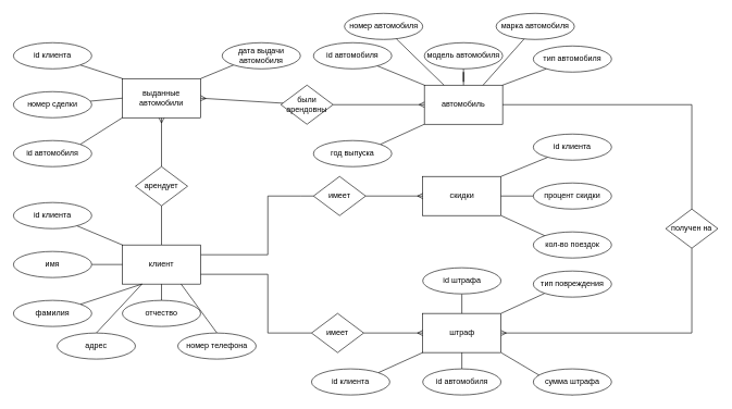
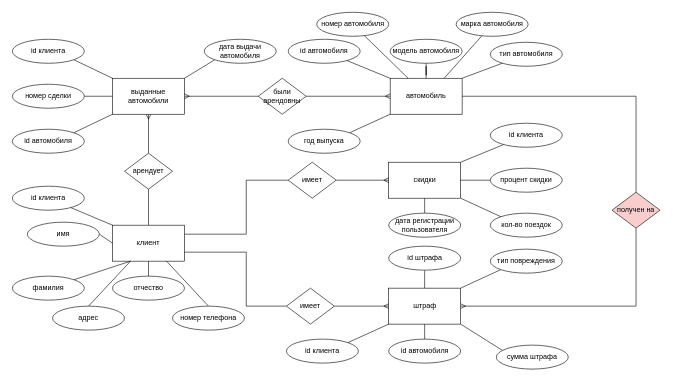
  <mxCell id="0" />
  <mxCell id="1" parent="0" />
  <mxCell id="2" style="edgeStyle=none;rounded=0;orthogonalLoop=1;jettySize=auto;html=1;exitX=0.5;exitY=1;exitDx=0;exitDy=0;entryX=0.5;entryY=0;entryDx=0;entryDy=0;endArrow=none;endFill=0;startArrow=ERmany;startFill=0;labelBackgroundColor=none;fontColor=default;" parent="1" source="9" target="28" edge="1"><mxGeometry relative="1" as="geometry" /></mxCell>
  <mxCell id="3" value="автомобиль" style="rounded=0;whiteSpace=wrap;html=1;labelBackgroundColor=none;" parent="1" vertex="1"><mxGeometry x="650" y="130" width="120" height="60" as="geometry" /></mxCell>
  <mxCell id="4" style="edgeStyle=none;rounded=0;orthogonalLoop=1;jettySize=auto;html=1;exitX=0.5;exitY=0;exitDx=0;exitDy=0;entryX=0.5;entryY=1;entryDx=0;entryDy=0;startArrow=none;startFill=0;endArrow=none;endFill=0;labelBackgroundColor=none;fontColor=default;" parent="1" source="6" target="28" edge="1"><mxGeometry relative="1" as="geometry" /></mxCell>
  <mxCell id="5" style="edgeStyle=orthogonalEdgeStyle;rounded=0;orthogonalLoop=1;jettySize=auto;html=1;exitX=1;exitY=0.25;exitDx=0;exitDy=0;entryX=0;entryY=0.5;entryDx=0;entryDy=0;startArrow=none;startFill=0;endArrow=none;endFill=0;labelBackgroundColor=none;fontColor=default;" parent="1" source="6" target="48" edge="1"><mxGeometry relative="1" as="geometry"><Array as="points"><mxPoint x="410" y="390" /><mxPoint x="410" y="300" /><mxPoint x="460" y="300" /></Array></mxGeometry></mxCell>
  <mxCell id="6" value="клиент " style="rounded=0;whiteSpace=wrap;html=1;labelBackgroundColor=none;" parent="1" vertex="1"><mxGeometry x="187" y="375" width="120" height="60" as="geometry" /></mxCell>
  <mxCell id="7" value="скидки" style="rounded=0;whiteSpace=wrap;html=1;labelBackgroundColor=none;" parent="1" vertex="1"><mxGeometry x="647.5" y="270" width="120" height="60" as="geometry" /></mxCell>
  <mxCell id="8" style="edgeStyle=none;rounded=0;orthogonalLoop=1;jettySize=auto;html=1;exitX=0;exitY=0;exitDx=0;exitDy=0;entryX=1;entryY=1;entryDx=0;entryDy=0;endArrow=none;endFill=0;" parent="1" source="9" target="46" edge="1"><mxGeometry relative="1" as="geometry" /></mxCell>
- <mxCell id="9" value="выданные автомобили" style="rounded=0;whiteSpace=wrap;html=1;labelBackgroundColor=none;" parent="1" vertex="1"><mxGeometry x="187" y="120" width="120" height="60" as="geometry" /></mxCell>
+ <mxCell id="9" value="выданные автомобили" style="rounded=0;whiteSpace=wrap;html=1;labelBackgroundColor=none;" parent="1" vertex="1"><mxGeometry x="187" y="130" width="120" height="60" as="geometry" /></mxCell>
  <mxCell id="10" style="rounded=0;orthogonalLoop=1;jettySize=auto;html=1;entryX=0;entryY=0;entryDx=0;entryDy=0;endArrow=none;endFill=0;labelBackgroundColor=none;fontColor=default;" parent="1" source="11" target="3" edge="1"><mxGeometry relative="1" as="geometry" /></mxCell>
  <mxCell id="11" value="id автомобиля" style="ellipse;whiteSpace=wrap;html=1;labelBackgroundColor=none;" parent="1" vertex="1"><mxGeometry x="480" y="65" width="120" height="40" as="geometry" /></mxCell>
  <mxCell id="12" style="rounded=0;orthogonalLoop=1;jettySize=auto;html=1;entryX=0.75;entryY=0;entryDx=0;entryDy=0;endArrow=none;endFill=0;labelBackgroundColor=none;fontColor=default;" parent="1" source="13" target="3" edge="1"><mxGeometry relative="1" as="geometry" /></mxCell>
  <mxCell id="13" value="марка автомобиля" style="ellipse;whiteSpace=wrap;html=1;labelBackgroundColor=none;" parent="1" vertex="1"><mxGeometry x="760" y="20" width="120" height="40" as="geometry" /></mxCell>
  <mxCell id="14" style="edgeStyle=orthogonalEdgeStyle;rounded=0;orthogonalLoop=1;jettySize=auto;html=1;entryX=0.5;entryY=0;entryDx=0;entryDy=0;endArrow=none;endFill=0;labelBackgroundColor=none;fontColor=default;" parent="1" source="15" target="3" edge="1"><mxGeometry relative="1" as="geometry" /></mxCell>
  <mxCell id="15" value="модель автомобиля" style="ellipse;whiteSpace=wrap;html=1;labelBackgroundColor=none;" parent="1" vertex="1"><mxGeometry x="650" y="65" width="120" height="40" as="geometry" /></mxCell>
  <mxCell id="16" style="rounded=0;orthogonalLoop=1;jettySize=auto;html=1;entryX=1;entryY=0;entryDx=0;entryDy=0;endArrow=none;endFill=0;labelBackgroundColor=none;fontColor=default;" parent="1" source="17" target="3" edge="1"><mxGeometry relative="1" as="geometry" /></mxCell>
  <mxCell id="17" value="тип автомобиля" style="ellipse;whiteSpace=wrap;html=1;labelBackgroundColor=none;" parent="1" vertex="1"><mxGeometry x="817" y="70" width="120" height="40" as="geometry" /></mxCell>
  <mxCell id="18" style="edgeStyle=none;rounded=0;orthogonalLoop=1;jettySize=auto;html=1;entryX=0.25;entryY=0;entryDx=0;entryDy=0;endArrow=none;endFill=0;labelBackgroundColor=none;fontColor=default;" parent="1" source="19" target="3" edge="1"><mxGeometry relative="1" as="geometry" /></mxCell>
  <mxCell id="19" value="номер автомобиля" style="ellipse;whiteSpace=wrap;html=1;labelBackgroundColor=none;" parent="1" vertex="1"><mxGeometry x="527.5" y="20" width="120" height="40" as="geometry" /></mxCell>
  <mxCell id="20" style="edgeStyle=none;rounded=0;orthogonalLoop=1;jettySize=auto;html=1;entryX=0;entryY=0.5;entryDx=0;entryDy=0;endArrow=none;endFill=0;labelBackgroundColor=none;fontColor=default;exitX=1;exitY=0.5;exitDx=0;exitDy=0;" parent="1" source="25" target="6" edge="1"><mxGeometry relative="1" as="geometry"><mxPoint x="130" y="415" as="sourcePoint" /></mxGeometry></mxCell>
  <mxCell id="21" style="edgeStyle=none;rounded=0;orthogonalLoop=1;jettySize=auto;html=1;exitX=0.5;exitY=0;exitDx=0;exitDy=0;entryX=0.5;entryY=1;entryDx=0;entryDy=0;endArrow=none;endFill=0;" parent="1" source="22" target="6" edge="1"><mxGeometry relative="1" as="geometry" /></mxCell>
  <mxCell id="22" value="отчество" style="ellipse;whiteSpace=wrap;html=1;labelBackgroundColor=none;" parent="1" vertex="1"><mxGeometry x="187" y="460" width="120" height="40" as="geometry" /></mxCell>
  <mxCell id="23" style="rounded=0;orthogonalLoop=1;jettySize=auto;html=1;entryX=0;entryY=0;entryDx=0;entryDy=0;endArrow=none;endFill=0;labelBackgroundColor=none;fontColor=default;" parent="1" source="24" target="6" edge="1"><mxGeometry relative="1" as="geometry"><mxPoint x="240" y="635" as="targetPoint" /></mxGeometry></mxCell>
  <mxCell id="24" value="id клиента" style="ellipse;whiteSpace=wrap;html=1;labelBackgroundColor=none;" parent="1" vertex="1"><mxGeometry x="20" y="310" width="120" height="40" as="geometry" /></mxCell>
- <mxCell id="25" value="имя" style="ellipse;whiteSpace=wrap;html=1;labelBackgroundColor=none;" parent="1" vertex="1"><mxGeometry x="20" y="385" width="120" height="40" as="geometry" /></mxCell>
+ <mxCell id="25" value="имя" style="ellipse;whiteSpace=wrap;html=1;labelBackgroundColor=none;" parent="1" vertex="1"><mxGeometry x="45" y="370" width="120" height="40" as="geometry" /></mxCell>
  <mxCell id="26" style="edgeStyle=none;rounded=0;orthogonalLoop=1;jettySize=auto;html=1;entryX=0.25;entryY=1;entryDx=0;entryDy=0;endArrow=none;endFill=0;labelBackgroundColor=none;fontColor=default;" parent="1" source="27" target="6" edge="1"><mxGeometry relative="1" as="geometry"><mxPoint x="210" y="635" as="targetPoint" /></mxGeometry></mxCell>
  <mxCell id="27" value="фамилия" style="ellipse;whiteSpace=wrap;html=1;labelBackgroundColor=none;" parent="1" vertex="1"><mxGeometry x="20" y="460" width="120" height="40" as="geometry" /></mxCell>
  <mxCell id="28" value="арендует" style="rhombus;whiteSpace=wrap;html=1;labelBackgroundColor=none;" parent="1" vertex="1"><mxGeometry x="207" y="255" width="80" height="60" as="geometry" /></mxCell>
  <mxCell id="29" style="edgeStyle=none;rounded=0;orthogonalLoop=1;jettySize=auto;html=1;exitX=0;exitY=0;exitDx=0;exitDy=0;entryX=1;entryY=1;entryDx=0;entryDy=0;endArrow=none;endFill=0;labelBackgroundColor=none;fontColor=default;" parent="1" source="30" target="7" edge="1"><mxGeometry relative="1" as="geometry" /></mxCell>
  <mxCell id="30" value="кол-во поездок" style="ellipse;whiteSpace=wrap;html=1;labelBackgroundColor=none;" parent="1" vertex="1"><mxGeometry x="817" y="355" width="120" height="40" as="geometry" /></mxCell>
  <mxCell id="31" style="edgeStyle=none;rounded=0;orthogonalLoop=1;jettySize=auto;html=1;endArrow=none;endFill=0;entryX=1;entryY=0;entryDx=0;entryDy=0;labelBackgroundColor=none;fontColor=default;" parent="1" source="32" target="7" edge="1"><mxGeometry relative="1" as="geometry"><mxPoint x="1080" y="130" as="targetPoint" /></mxGeometry></mxCell>
  <mxCell id="32" value="id клиента" style="ellipse;whiteSpace=wrap;html=1;labelBackgroundColor=none;" parent="1" vertex="1"><mxGeometry x="817" y="205" width="120" height="40" as="geometry" /></mxCell>
  <mxCell id="33" style="edgeStyle=none;rounded=0;orthogonalLoop=1;jettySize=auto;html=1;exitX=0;exitY=0.5;exitDx=0;exitDy=0;endArrow=none;endFill=0;entryX=1;entryY=0.5;entryDx=0;entryDy=0;labelBackgroundColor=none;fontColor=default;" parent="1" source="34" target="7" edge="1"><mxGeometry relative="1" as="geometry"><mxPoint x="1165" y="160" as="targetPoint" /></mxGeometry></mxCell>
  <mxCell id="34" value="процент скидки" style="ellipse;whiteSpace=wrap;html=1;labelBackgroundColor=none;" parent="1" vertex="1"><mxGeometry x="817" y="280" width="120" height="40" as="geometry" /></mxCell>
+ <mxCell id="35" style="edgeStyle=none;rounded=0;orthogonalLoop=1;jettySize=auto;html=1;entryX=0.5;entryY=1;entryDx=0;entryDy=0;endArrow=none;endFill=0;labelBackgroundColor=none;fontColor=default;" parent="1" source="36" target="7" edge="1"><mxGeometry relative="1" as="geometry" /></mxCell>
+ <mxCell id="36" value="дата регистрации пользователя" style="ellipse;whiteSpace=wrap;html=1;labelBackgroundColor=none;" parent="1" vertex="1"><mxGeometry x="647.5" y="355" width="120" height="40" as="geometry" /></mxCell>
  <mxCell id="37" style="edgeStyle=none;rounded=0;orthogonalLoop=1;jettySize=auto;html=1;exitX=1;exitY=0.5;exitDx=0;exitDy=0;entryX=0;entryY=0.5;entryDx=0;entryDy=0;startArrow=none;startFill=0;endArrow=ERmany;endFill=0;labelBackgroundColor=none;fontColor=default;" parent="1" source="39" target="3" edge="1"><mxGeometry relative="1" as="geometry"><mxPoint x="520" y="160" as="sourcePoint" /></mxGeometry></mxCell>
  <mxCell id="38" style="edgeStyle=none;rounded=0;orthogonalLoop=1;jettySize=auto;html=1;entryX=1;entryY=0.5;entryDx=0;entryDy=0;startArrow=none;startFill=0;endArrow=ERmany;endFill=0;labelBackgroundColor=none;fontColor=default;" parent="1" source="39" target="9" edge="1"><mxGeometry relative="1" as="geometry" /></mxCell>
  <mxCell id="39" value="были арендовны" style="rhombus;whiteSpace=wrap;html=1;labelBackgroundColor=none;" parent="1" vertex="1"><mxGeometry x="430" y="130" width="80" height="60" as="geometry" /></mxCell>
  <mxCell id="40" style="edgeStyle=none;rounded=0;orthogonalLoop=1;jettySize=auto;html=1;entryX=0;entryY=1;entryDx=0;entryDy=0;startArrow=none;startFill=0;endArrow=none;endFill=0;labelBackgroundColor=none;fontColor=default;exitX=1;exitY=0;exitDx=0;exitDy=0;" parent="1" source="41" target="9" edge="1"><mxGeometry relative="1" as="geometry" /></mxCell>
  <mxCell id="41" value="id автомобиля" style="ellipse;whiteSpace=wrap;html=1;labelBackgroundColor=none;" parent="1" vertex="1"><mxGeometry x="20" y="215" width="120" height="40" as="geometry" /></mxCell>
  <mxCell id="42" style="edgeStyle=none;rounded=0;orthogonalLoop=1;jettySize=auto;html=1;entryX=0;entryY=0.5;entryDx=0;entryDy=0;startArrow=none;startFill=0;endArrow=none;endFill=0;labelBackgroundColor=none;fontColor=default;" parent="1" source="43" target="9" edge="1"><mxGeometry relative="1" as="geometry" /></mxCell>
  <mxCell id="43" value="номер сделки" style="ellipse;whiteSpace=wrap;html=1;labelBackgroundColor=none;" parent="1" vertex="1"><mxGeometry x="20" y="140" width="120" height="40" as="geometry" /></mxCell>
  <mxCell id="44" style="edgeStyle=none;rounded=0;orthogonalLoop=1;jettySize=auto;html=1;exitX=0;exitY=1;exitDx=0;exitDy=0;entryX=1;entryY=0;entryDx=0;entryDy=0;startArrow=none;startFill=0;endArrow=none;endFill=0;labelBackgroundColor=none;fontColor=default;" parent="1" source="45" target="9" edge="1"><mxGeometry relative="1" as="geometry" /></mxCell>
  <mxCell id="45" value="дата выдачи автомобиля" style="ellipse;whiteSpace=wrap;html=1;labelBackgroundColor=none;" parent="1" vertex="1"><mxGeometry x="340" y="65" width="120" height="40" as="geometry" /></mxCell>
  <mxCell id="46" value="id клиента" style="ellipse;whiteSpace=wrap;html=1;labelBackgroundColor=none;" parent="1" vertex="1"><mxGeometry x="20" y="65" width="120" height="40" as="geometry" /></mxCell>
  <mxCell id="47" style="edgeStyle=orthogonalEdgeStyle;rounded=0;orthogonalLoop=1;jettySize=auto;html=1;exitX=1;exitY=0.5;exitDx=0;exitDy=0;entryX=0;entryY=0.5;entryDx=0;entryDy=0;startArrow=none;startFill=0;endArrow=ERmany;endFill=0;labelBackgroundColor=none;fontColor=default;" parent="1" source="48" target="7" edge="1"><mxGeometry relative="1" as="geometry" /></mxCell>
  <mxCell id="48" value="имеет" style="rhombus;whiteSpace=wrap;html=1;rotation=0;labelBackgroundColor=none;" parent="1" vertex="1"><mxGeometry x="480" y="270" width="80" height="60" as="geometry" /></mxCell>
  <mxCell id="49" style="edgeStyle=none;rounded=0;orthogonalLoop=1;jettySize=auto;html=1;exitX=1;exitY=0.5;exitDx=0;exitDy=0;entryX=0.5;entryY=1;entryDx=0;entryDy=0;endArrow=none;endFill=0;startArrow=ERmany;startFill=0;" parent="1" source="50" target="65" edge="1"><mxGeometry relative="1" as="geometry"><Array as="points"><mxPoint x="1060" y="510" /></Array></mxGeometry></mxCell>
  <mxCell id="50" value="штраф" style="rounded=0;whiteSpace=wrap;html=1;labelBackgroundColor=none;" parent="1" vertex="1"><mxGeometry x="647.5" y="480" width="120" height="60" as="geometry" /></mxCell>
  <mxCell id="51" style="edgeStyle=none;rounded=0;orthogonalLoop=1;jettySize=auto;html=1;exitX=0;exitY=1;exitDx=0;exitDy=0;entryX=1;entryY=0;entryDx=0;entryDy=0;endArrow=none;endFill=0;labelBackgroundColor=none;fontColor=default;" parent="1" source="52" target="50" edge="1"><mxGeometry relative="1" as="geometry"><mxPoint x="827" y="450" as="sourcePoint" /></mxGeometry></mxCell>
  <mxCell id="52" value="тип повреждения" style="ellipse;whiteSpace=wrap;html=1;labelBackgroundColor=none;" parent="1" vertex="1"><mxGeometry x="817" y="415" width="120" height="40" as="geometry" /></mxCell>
  <mxCell id="53" style="edgeStyle=none;rounded=0;orthogonalLoop=1;jettySize=auto;html=1;exitX=1;exitY=0;exitDx=0;exitDy=0;entryX=0;entryY=1;entryDx=0;entryDy=0;endArrow=none;endFill=0;" parent="1" source="54" target="50" edge="1"><mxGeometry relative="1" as="geometry" /></mxCell>
  <mxCell id="54" value="id клиента" style="ellipse;whiteSpace=wrap;html=1;labelBackgroundColor=none;" parent="1" vertex="1"><mxGeometry x="477" y="565" width="120" height="40" as="geometry" /></mxCell>
  <mxCell id="55" style="edgeStyle=none;rounded=0;orthogonalLoop=1;jettySize=auto;html=1;exitX=0.5;exitY=1;exitDx=0;exitDy=0;endArrow=none;endFill=0;entryX=1;entryY=1;entryDx=0;entryDy=0;labelBackgroundColor=none;fontColor=default;" parent="1" source="56" target="50" edge="1"><mxGeometry relative="1" as="geometry"><mxPoint x="765.5" y="525" as="targetPoint" /></mxGeometry></mxCell>
- <mxCell id="56" value="сумма штрафа" style="ellipse;whiteSpace=wrap;html=1;labelBackgroundColor=none;" parent="1" vertex="1"><mxGeometry x="817" y="565" width="120" height="40" as="geometry" /></mxCell>
+ <mxCell id="56" value="сумма штрафа" style="ellipse;whiteSpace=wrap;html=1;labelBackgroundColor=none;" parent="1" vertex="1"><mxGeometry x="827" y="575" width="120" height="40" as="geometry" /></mxCell>
  <mxCell id="57" style="edgeStyle=none;rounded=0;orthogonalLoop=1;jettySize=auto;html=1;exitX=0.5;exitY=0;exitDx=0;exitDy=0;entryX=0.5;entryY=1;entryDx=0;entryDy=0;endArrow=none;endFill=0;labelBackgroundColor=none;fontColor=default;" parent="1" source="58" target="50" edge="1"><mxGeometry relative="1" as="geometry" /></mxCell>
  <mxCell id="58" value="id автомобиля" style="ellipse;whiteSpace=wrap;html=1;labelBackgroundColor=none;" parent="1" vertex="1"><mxGeometry x="647.5" y="565" width="120" height="40" as="geometry" /></mxCell>
  <mxCell id="59" style="edgeStyle=none;rounded=0;orthogonalLoop=1;jettySize=auto;html=1;exitX=0.5;exitY=1;exitDx=0;exitDy=0;entryX=0.5;entryY=0;entryDx=0;entryDy=0;startArrow=none;startFill=0;endArrow=none;endFill=0;labelBackgroundColor=none;fontColor=default;" parent="1" source="60" target="50" edge="1"><mxGeometry relative="1" as="geometry" /></mxCell>
  <mxCell id="60" value="id штрафа" style="ellipse;whiteSpace=wrap;html=1;labelBackgroundColor=none;" parent="1" vertex="1"><mxGeometry x="647.5" y="410" width="120" height="40" as="geometry" /></mxCell>
  <mxCell id="61" style="edgeStyle=orthogonalEdgeStyle;rounded=0;orthogonalLoop=1;jettySize=auto;html=1;exitX=0;exitY=0.5;exitDx=0;exitDy=0;entryX=1;entryY=0.75;entryDx=0;entryDy=0;startArrow=none;startFill=0;endArrow=none;endFill=0;labelBackgroundColor=none;fontColor=default;" parent="1" source="63" target="6" edge="1"><mxGeometry relative="1" as="geometry"><Array as="points"><mxPoint x="477" y="510" /><mxPoint x="410" y="510" /><mxPoint x="410" y="420" /></Array></mxGeometry></mxCell>
  <mxCell id="62" style="edgeStyle=orthogonalEdgeStyle;rounded=0;orthogonalLoop=1;jettySize=auto;html=1;entryX=0;entryY=0.5;entryDx=0;entryDy=0;startArrow=none;startFill=0;endArrow=ERmany;endFill=0;labelBackgroundColor=none;fontColor=default;" parent="1" source="63" target="50" edge="1"><mxGeometry relative="1" as="geometry"><Array as="points"><mxPoint x="648" y="510" /></Array></mxGeometry></mxCell>
  <mxCell id="63" value="имеет" style="rhombus;whiteSpace=wrap;html=1;rotation=0;labelBackgroundColor=none;" parent="1" vertex="1"><mxGeometry x="477" y="480" width="80" height="60" as="geometry" /></mxCell>
  <mxCell id="64" style="edgeStyle=none;rounded=0;orthogonalLoop=1;jettySize=auto;html=1;exitX=0.5;exitY=0;exitDx=0;exitDy=0;entryX=1;entryY=0.5;entryDx=0;entryDy=0;endArrow=none;endFill=0;" parent="1" source="65" target="3" edge="1"><mxGeometry relative="1" as="geometry"><Array as="points"><mxPoint x="1060" y="160" /></Array></mxGeometry></mxCell>
- <mxCell id="65" value="получен на" style="rhombus;whiteSpace=wrap;html=1;labelBackgroundColor=none;" parent="1" vertex="1"><mxGeometry x="1020" y="320" width="80" height="60" as="geometry" /></mxCell>
+ <mxCell id="65" value="получен на" style="rhombus;whiteSpace=wrap;html=1;labelBackgroundColor=none;fillColor=#f8cecc;" parent="1" vertex="1"><mxGeometry x="1020" y="320" width="80" height="60" as="geometry" /></mxCell>
  <mxCell id="66" style="rounded=0;orthogonalLoop=1;jettySize=auto;html=1;exitX=0.5;exitY=0;exitDx=0;exitDy=0;entryX=0.25;entryY=1;entryDx=0;entryDy=0;endArrow=none;endFill=0;" edge="1" parent="1" source="67" target="6"><mxGeometry relative="1" as="geometry" /></mxCell>
  <mxCell id="67" value="адрес" style="ellipse;whiteSpace=wrap;html=1;labelBackgroundColor=none;" vertex="1" parent="1"><mxGeometry x="87" y="510" width="120" height="40" as="geometry" /></mxCell>
  <mxCell id="68" style="edgeStyle=none;rounded=0;orthogonalLoop=1;jettySize=auto;html=1;exitX=0.5;exitY=0;exitDx=0;exitDy=0;entryX=0.75;entryY=1;entryDx=0;entryDy=0;endArrow=none;endFill=0;" edge="1" parent="1" source="69" target="6"><mxGeometry relative="1" as="geometry" /></mxCell>
- <mxCell id="69" value="номер телефона" style="ellipse;whiteSpace=wrap;html=1;labelBackgroundColor=none;" vertex="1" parent="1"><mxGeometry x="272" y="510" width="120" height="40" as="geometry" /></mxCell>
+ <mxCell id="69" value="номер телефона" style="ellipse;whiteSpace=wrap;html=1;labelBackgroundColor=none;" vertex="1" parent="1"><mxGeometry x="287" y="510" width="120" height="40" as="geometry" /></mxCell>
  <mxCell id="70" style="edgeStyle=none;rounded=0;orthogonalLoop=1;jettySize=auto;html=1;exitX=1;exitY=0;exitDx=0;exitDy=0;entryX=0;entryY=1;entryDx=0;entryDy=0;endArrow=none;endFill=0;" edge="1" parent="1" source="71" target="3"><mxGeometry relative="1" as="geometry" /></mxCell>
  <mxCell id="71" value="год выпуска" style="ellipse;whiteSpace=wrap;html=1;labelBackgroundColor=none;" vertex="1" parent="1"><mxGeometry x="480" y="215" width="120" height="40" as="geometry" /></mxCell>
